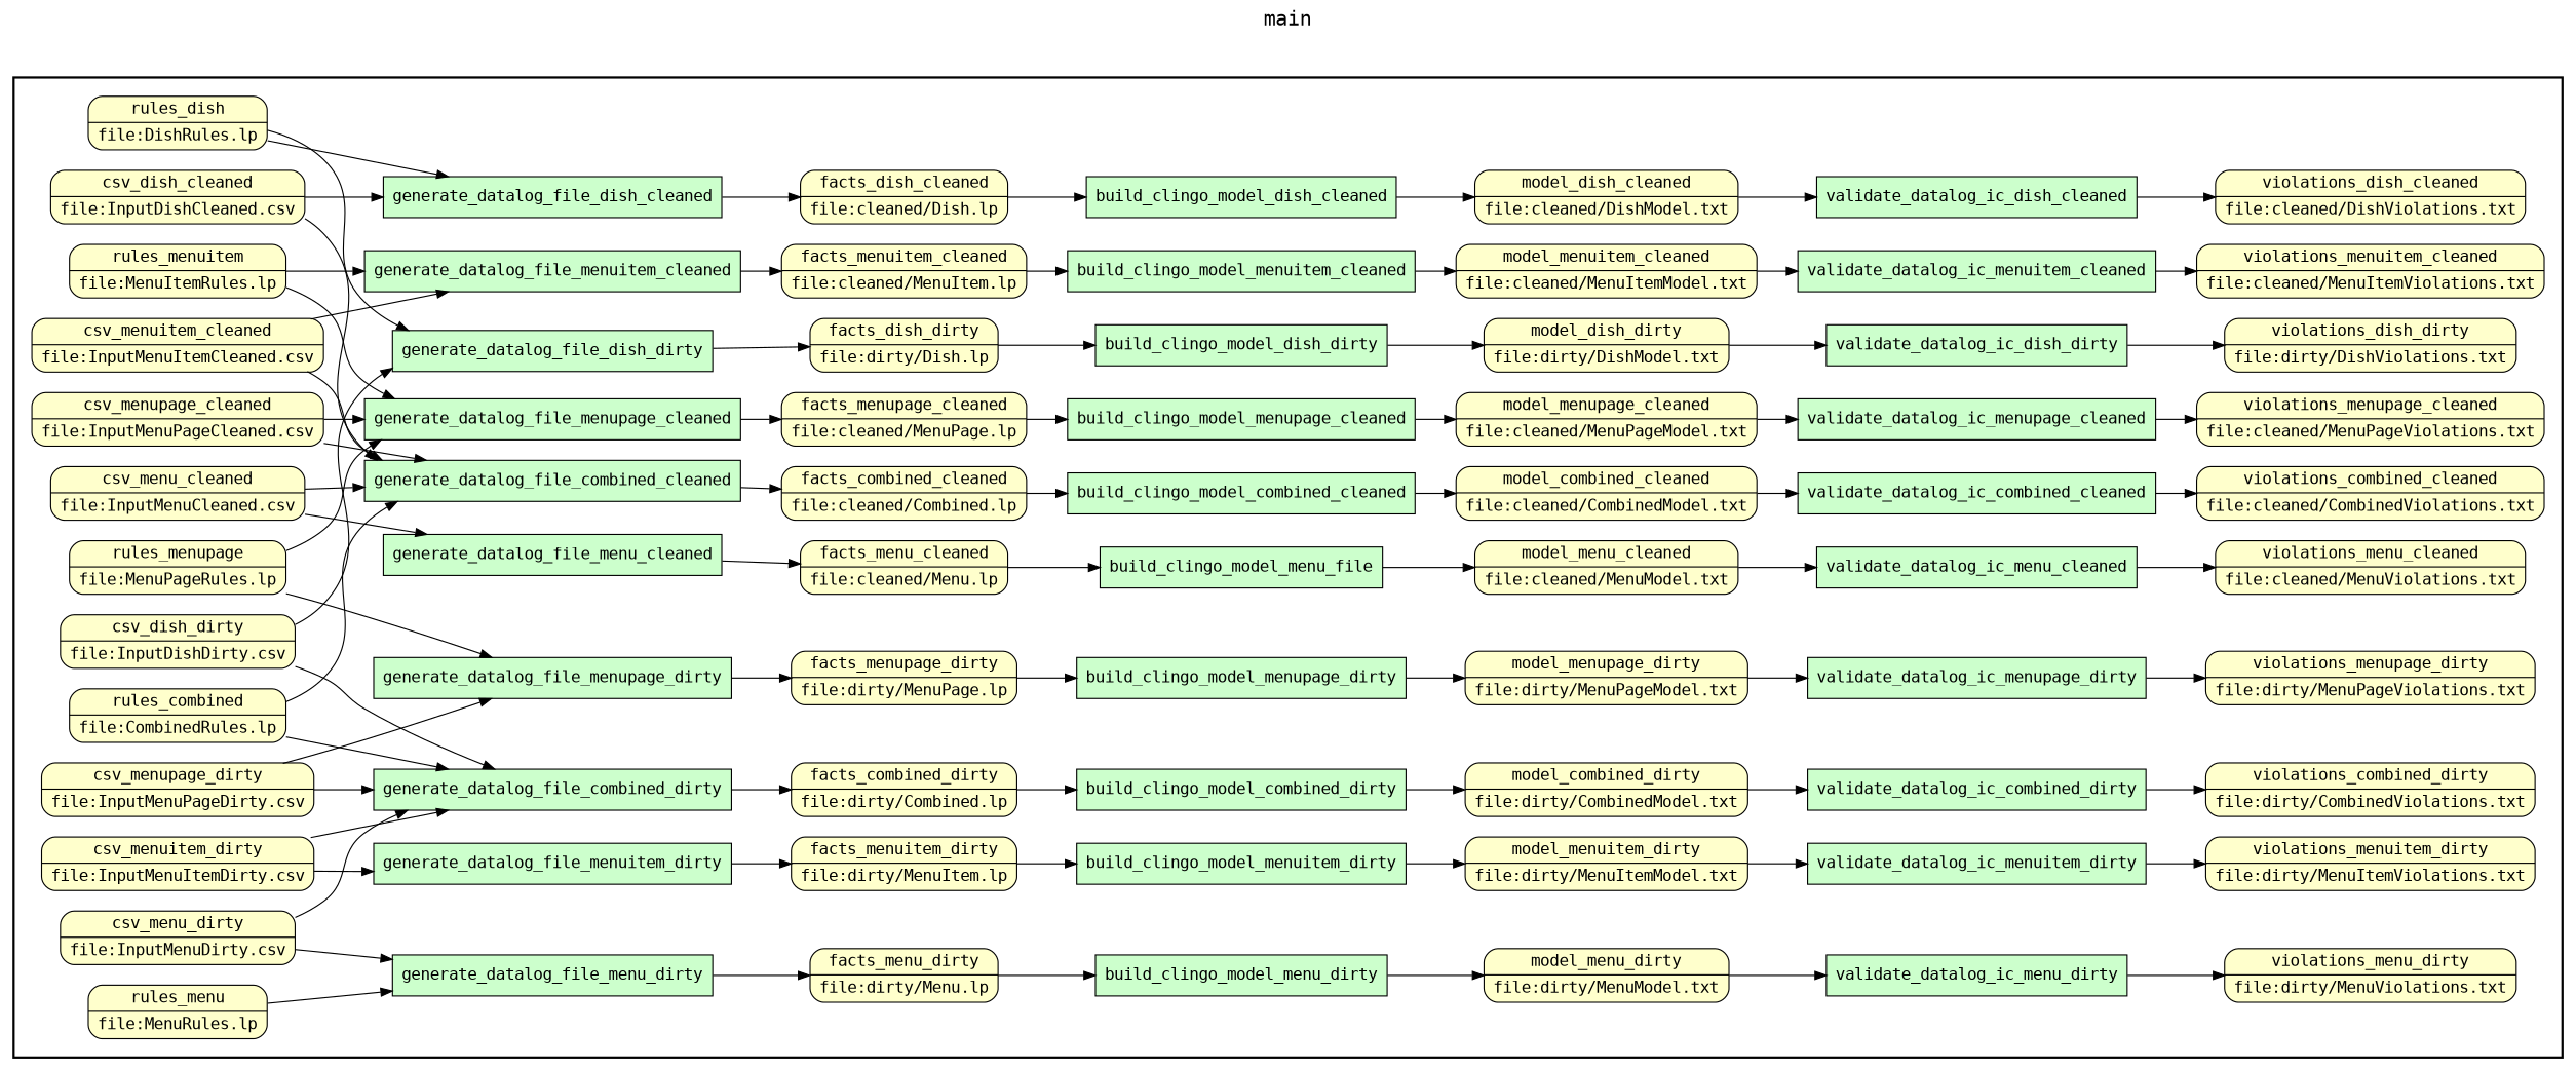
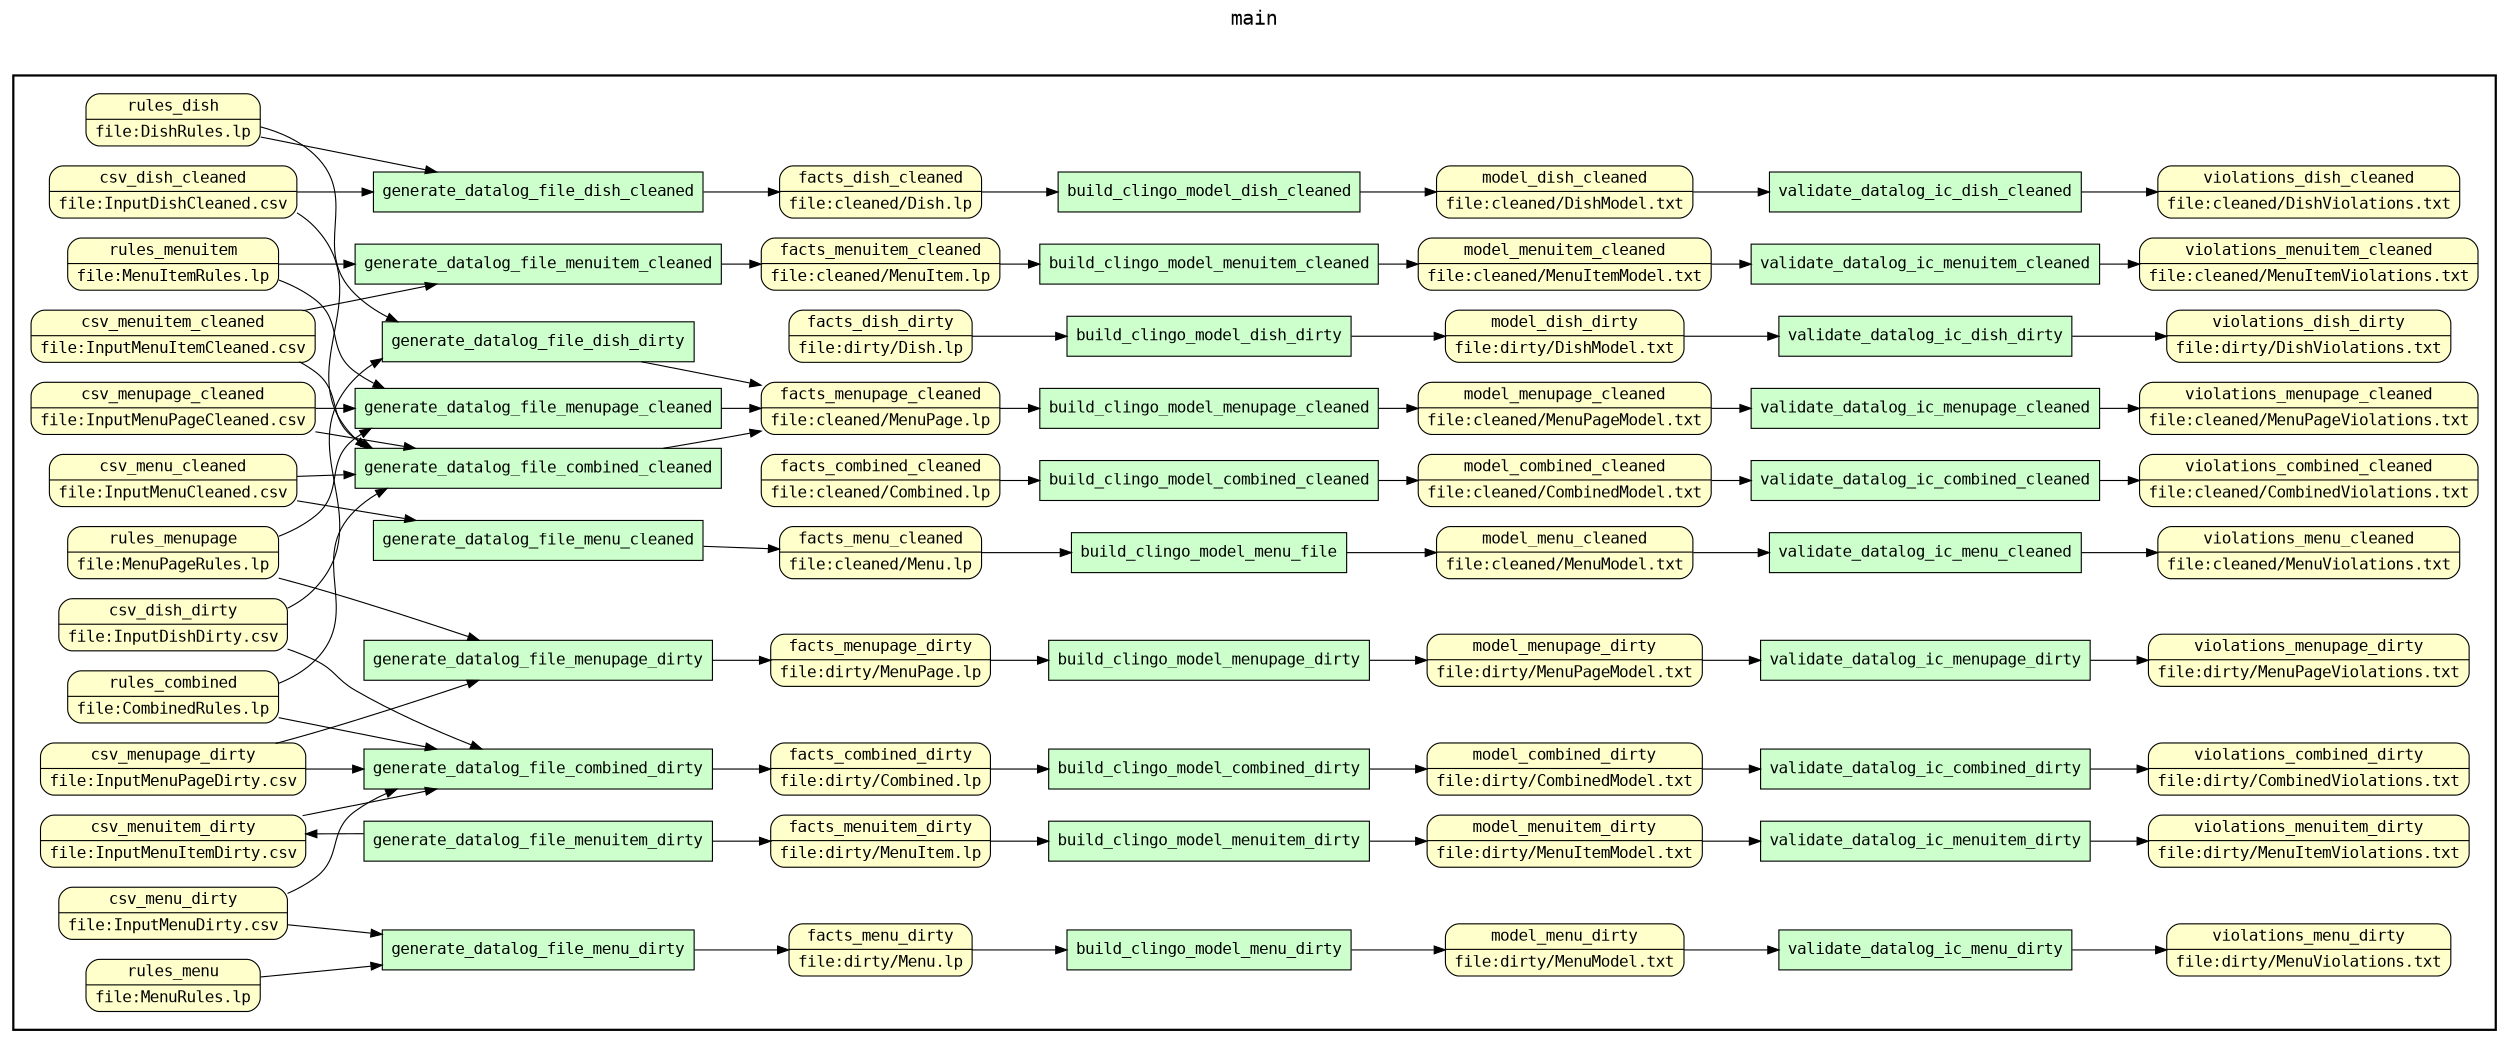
  digraph {
    fontname="DejaVu Sans Mono"
    fontsize=18
    label=main
    labelloc=t
    rankdir=LR
    node [fillcolor="#FFFFCC" fontname="DejaVu Sans Mono" peripheries=1 shape=record style="rounded,filled" rankdir=LR]
    edge [fontname="DejaVu Sans Mono"]
    generate_datalog_file_dish_cleaned [fillcolor="#CCFFCC" shape=box style=filled rankdir=""]
    n2 [label="{{<f0> facts_dish_cleaned |<f1> file\:cleaned/Dish.lp}}"]
    generate_datalog_file_dish_dirty [fillcolor="#CCFFCC" shape=box style=filled rankdir=""]
    n4 [label="{{<f0> facts_dish_dirty |<f1> file\:dirty/Dish.lp}}"]
    generate_datalog_file_menuitem_cleaned [fillcolor="#CCFFCC" shape=box style=filled rankdir=""]
    n6 [label="{{<f0> facts_menuitem_cleaned |<f1> file\:cleaned/MenuItem.lp}}"]
    generate_datalog_file_menuitem_dirty [fillcolor="#CCFFCC" shape=box style=filled rankdir=""]
    n8 [label="{{<f0> facts_menuitem_dirty |<f1> file\:dirty/MenuItem.lp}}"]
    generate_datalog_file_menupage_cleaned [fillcolor="#CCFFCC" shape=box style=filled rankdir=""]
    n10 [label="{{<f0> facts_menupage_cleaned |<f1> file\:cleaned/MenuPage.lp}}"]
    generate_datalog_file_menupage_dirty [fillcolor="#CCFFCC" shape=box style=filled rankdir=""]
    n12 [label="{{<f0> facts_menupage_dirty |<f1> file\:dirty/MenuPage.lp}}"]
    generate_datalog_file_menu_cleaned [fillcolor="#CCFFCC" shape=box style=filled rankdir=""]
    n14 [label="{{<f0> facts_menu_cleaned |<f1> file\:cleaned/Menu.lp}}"]
    generate_datalog_file_menu_dirty [fillcolor="#CCFFCC" shape=box style=filled rankdir=""]
    n16 [label="{{<f0> facts_menu_dirty |<f1> file\:dirty/Menu.lp}}"]
    generate_datalog_file_combined_cleaned [fillcolor="#CCFFCC" shape=box style=filled rankdir=""]
    n18 [label="{{<f0> facts_combined_cleaned |<f1> file\:cleaned/Combined.lp}}"]
    generate_datalog_file_combined_dirty [fillcolor="#CCFFCC" shape=box style=filled rankdir=""]
    n20 [label="{{<f0> facts_combined_dirty |<f1> file\:dirty/Combined.lp}}"]
    build_clingo_model_dish_cleaned [fillcolor="#CCFFCC" shape=box style=filled rankdir=""]
    n22 [label="{{<f0> model_dish_cleaned |<f1> file\:cleaned/DishModel.txt}}"]
    validate_datalog_ic_dish_cleaned [fillcolor="#CCFFCC" shape=box style=filled rankdir=""]
    n24 [label="{{<f0> violations_dish_cleaned |<f1> file\:cleaned/DishViolations.txt}}"]
    build_clingo_model_dish_dirty [fillcolor="#CCFFCC" shape=box style=filled rankdir=""]
    n26 [label="{{<f0> model_dish_dirty |<f1> file\:dirty/DishModel.txt}}"]
    validate_datalog_ic_dish_dirty [fillcolor="#CCFFCC" shape=box style=filled rankdir=""]
    n28 [label="{{<f0> violations_dish_dirty |<f1> file\:dirty/DishViolations.txt}}"]
    build_clingo_model_menuitem_cleaned [fillcolor="#CCFFCC" shape=box style=filled rankdir=""]
    n30 [label="{{<f0> model_menuitem_cleaned |<f1> file\:cleaned/MenuItemModel.txt}}"]
    validate_datalog_ic_menuitem_cleaned [fillcolor="#CCFFCC" shape=box style=filled rankdir=""]
    n32 [label="{{<f0> violations_menuitem_cleaned |<f1> file\:cleaned/MenuItemViolations.txt}}"]
    build_clingo_model_menuitem_dirty [fillcolor="#CCFFCC" shape=box style=filled rankdir=""]
    n34 [label="{{<f0> model_menuitem_dirty |<f1> file\:dirty/MenuItemModel.txt}}"]
    validate_datalog_ic_menuitem_dirty [fillcolor="#CCFFCC" shape=box style=filled rankdir=""]
    n36 [label="{{<f0> violations_menuitem_dirty |<f1> file\:dirty/MenuItemViolations.txt}}"]
    build_clingo_model_menupage_cleaned [fillcolor="#CCFFCC" shape=box style=filled rankdir=""]
    n38 [label="{{<f0> model_menupage_cleaned |<f1> file\:cleaned/MenuPageModel.txt}}"]
    validate_datalog_ic_menupage_cleaned [fillcolor="#CCFFCC" shape=box style=filled rankdir=""]
    n40 [label="{{<f0> violations_menupage_cleaned |<f1> file\:cleaned/MenuPageViolations.txt}}"]
    build_clingo_model_menupage_dirty [fillcolor="#CCFFCC" shape=box style=filled rankdir=""]
    n42 [label="{{<f0> model_menupage_dirty |<f1> file\:dirty/MenuPageModel.txt}}"]
    validate_datalog_ic_menupage_dirty [fillcolor="#CCFFCC" shape=box style=filled rankdir=""]
    n44 [label="{{<f0> violations_menupage_dirty |<f1> file\:dirty/MenuPageViolations.txt}}"]
    n45 [fillcolor="#CCFFCC" label=build_clingo_model_menu_file shape=box style=filled rankdir=""]
    n46 [label="{{<f0> model_menu_cleaned |<f1> file\:cleaned/MenuModel.txt}}"]
    validate_datalog_ic_menu_cleaned [fillcolor="#CCFFCC" shape=box style=filled rankdir=""]
    n48 [label="{{<f0> violations_menu_cleaned |<f1> file\:cleaned/MenuViolations.txt}}"]
    build_clingo_model_menu_dirty [fillcolor="#CCFFCC" shape=box style=filled rankdir=""]
    n50 [label="{{<f0> model_menu_dirty |<f1> file\:dirty/MenuModel.txt}}"]
    validate_datalog_ic_menu_dirty [fillcolor="#CCFFCC" shape=box style=filled rankdir=""]
    n52 [label="{{<f0> violations_menu_dirty |<f1> file\:dirty/MenuViolations.txt}}"]
    build_clingo_model_combined_cleaned [fillcolor="#CCFFCC" shape=box style=filled rankdir=""]
    n54 [label="{{<f0> model_combined_cleaned |<f1> file\:cleaned/CombinedModel.txt}}"]
    validate_datalog_ic_combined_cleaned [fillcolor="#CCFFCC" shape=box style=filled rankdir=""]
    n56 [label="{{<f0> violations_combined_cleaned |<f1> file\:cleaned/CombinedViolations.txt}}"]
    build_clingo_model_combined_dirty [fillcolor="#CCFFCC" shape=box style=filled rankdir=""]
    n58 [label="{{<f0> model_combined_dirty |<f1> file\:dirty/CombinedModel.txt}}"]
    validate_datalog_ic_combined_dirty [fillcolor="#CCFFCC" shape=box style=filled rankdir=""]
    n60 [label="{{<f0> violations_combined_dirty |<f1> file\:dirty/CombinedViolations.txt}}"]
    n61 [label="{{<f0> csv_dish_cleaned |<f1> file\:InputDishCleaned.csv}}"]
    n62 [label="{{<f0> rules_dish |<f1> file\:DishRules.lp}}"]
    n63 [label="{{<f0> csv_dish_dirty |<f1> file\:InputDishDirty.csv}}"]
    n64 [label="{{<f0> csv_menuitem_cleaned |<f1> file\:InputMenuItemCleaned.csv}}"]
    n65 [label="{{<f0> rules_menuitem |<f1> file\:MenuItemRules.lp}}"]
    n66 [label="{{<f0> csv_menuitem_dirty |<f1> file\:InputMenuItemDirty.csv}}"]
    n67 [label="{{<f0> csv_menupage_cleaned |<f1> file\:InputMenuPageCleaned.csv}}"]
    n68 [label="{{<f0> rules_menupage |<f1> file\:MenuPageRules.lp}}"]
    n69 [label="{{<f0> csv_menupage_dirty |<f1> file\:InputMenuPageDirty.csv}}"]
    n70 [label="{{<f0> csv_menu_cleaned |<f1> file\:InputMenuCleaned.csv}}"]
    n71 [label="{{<f0> rules_menu |<f1> file\:MenuRules.lp}}"]
    n72 [label="{{<f0> csv_menu_dirty |<f1> file\:InputMenuDirty.csv}}"]
    n73 [label="{{<f0> rules_combined |<f1> file\:CombinedRules.lp}}"]
    subgraph cluster_1 {
      color=black
      label=""
      penwidth=2
      subgraph cluster_2 {
        color=white
        label=""
        penwidth=2
        generate_datalog_file_dish_cleaned
        n2
        generate_datalog_file_dish_dirty
        n4
        generate_datalog_file_menuitem_cleaned
        n6
        generate_datalog_file_menuitem_dirty
        n8
        generate_datalog_file_menupage_cleaned
        n10
        generate_datalog_file_menupage_dirty
        n12
        generate_datalog_file_menu_cleaned
        n14
        generate_datalog_file_menu_dirty
        n16
        generate_datalog_file_combined_cleaned
        n18
        generate_datalog_file_combined_dirty
        n20
        build_clingo_model_dish_cleaned
        n22
        validate_datalog_ic_dish_cleaned
        n24
        build_clingo_model_dish_dirty
        n26
        validate_datalog_ic_dish_dirty
        n28
        build_clingo_model_menuitem_cleaned
        n30
        validate_datalog_ic_menuitem_cleaned
        n32
        build_clingo_model_menuitem_dirty
        n34
        validate_datalog_ic_menuitem_dirty
        n36
        build_clingo_model_menupage_cleaned
        n38
        validate_datalog_ic_menupage_cleaned
        n40
        build_clingo_model_menupage_dirty
        n42
        validate_datalog_ic_menupage_dirty
        n44
        n45
        n46
        validate_datalog_ic_menu_cleaned
        n48
        build_clingo_model_menu_dirty
        n50
        validate_datalog_ic_menu_dirty
        n52
        build_clingo_model_combined_cleaned
        n54
        validate_datalog_ic_combined_cleaned
        n56
        build_clingo_model_combined_dirty
        n58
        validate_datalog_ic_combined_dirty
        n60
        n61
        n62
        n63
        n64
        n65
        n66
        n67
        n68
        n69
        n70
        n71
        n72
        n73
      }
    }
    generate_datalog_file_dish_cleaned -> n2
    n2 -> build_clingo_model_dish_cleaned
-   generate_datalog_file_dish_dirty -> n4
+   generate_datalog_file_dish_dirty -> n10
    n4 -> build_clingo_model_dish_dirty
    generate_datalog_file_menuitem_cleaned -> n6
    n6 -> build_clingo_model_menuitem_cleaned
    generate_datalog_file_menuitem_dirty -> n8
    n8 -> build_clingo_model_menuitem_dirty
    generate_datalog_file_menupage_cleaned -> n10
    n10 -> build_clingo_model_menupage_cleaned
    generate_datalog_file_menupage_dirty -> n12
    n12 -> build_clingo_model_menupage_dirty
    generate_datalog_file_menu_cleaned -> n14
    n14 -> n45
    generate_datalog_file_menu_dirty -> n16
    n16 -> build_clingo_model_menu_dirty
-   generate_datalog_file_combined_cleaned -> n18
+   generate_datalog_file_combined_cleaned -> n10
    n18 -> build_clingo_model_combined_cleaned
    generate_datalog_file_combined_dirty -> n20
    n20 -> build_clingo_model_combined_dirty
    build_clingo_model_dish_cleaned -> n22
    n22 -> validate_datalog_ic_dish_cleaned
    validate_datalog_ic_dish_cleaned -> n24
    build_clingo_model_dish_dirty -> n26
    n26 -> validate_datalog_ic_dish_dirty
    validate_datalog_ic_dish_dirty -> n28
    build_clingo_model_menuitem_cleaned -> n30
    n30 -> validate_datalog_ic_menuitem_cleaned
    validate_datalog_ic_menuitem_cleaned -> n32
    build_clingo_model_menuitem_dirty -> n34
    n34 -> validate_datalog_ic_menuitem_dirty
    validate_datalog_ic_menuitem_dirty -> n36
    build_clingo_model_menupage_cleaned -> n38
    n38 -> validate_datalog_ic_menupage_cleaned
    validate_datalog_ic_menupage_cleaned -> n40
    build_clingo_model_menupage_dirty -> n42
    n42 -> validate_datalog_ic_menupage_dirty
    validate_datalog_ic_menupage_dirty -> n44
    n45 -> n46
    n46 -> validate_datalog_ic_menu_cleaned
    validate_datalog_ic_menu_cleaned -> n48
    build_clingo_model_menu_dirty -> n50
    n50 -> validate_datalog_ic_menu_dirty
    validate_datalog_ic_menu_dirty -> n52
    build_clingo_model_combined_cleaned -> n54
    n54 -> validate_datalog_ic_combined_cleaned
    validate_datalog_ic_combined_cleaned -> n56
    build_clingo_model_combined_dirty -> n58
    n58 -> validate_datalog_ic_combined_dirty
    validate_datalog_ic_combined_dirty -> n60
    n61 -> generate_datalog_file_dish_cleaned
    n61 -> generate_datalog_file_combined_cleaned
    n62 -> generate_datalog_file_dish_cleaned
    n62 -> generate_datalog_file_dish_dirty
    n63 -> generate_datalog_file_dish_dirty
    n63 -> generate_datalog_file_combined_dirty
    n64 -> generate_datalog_file_menuitem_cleaned
    n64 -> generate_datalog_file_combined_cleaned
    n65 -> generate_datalog_file_menuitem_cleaned
    n65 -> generate_datalog_file_menupage_cleaned
-   n66 -> generate_datalog_file_menuitem_dirty
+   generate_datalog_file_menuitem_dirty -> n66
    n66 -> generate_datalog_file_combined_dirty
    n67 -> generate_datalog_file_menupage_cleaned
    n67 -> generate_datalog_file_combined_cleaned
    n68 -> generate_datalog_file_menupage_cleaned
    n68 -> generate_datalog_file_menupage_dirty
    n69 -> generate_datalog_file_menupage_dirty
    n69 -> generate_datalog_file_combined_dirty
    n70 -> generate_datalog_file_menu_cleaned
    n70 -> generate_datalog_file_combined_cleaned
    n71 -> generate_datalog_file_menu_dirty
    n72 -> generate_datalog_file_menu_dirty
    n72 -> generate_datalog_file_combined_dirty
    n73 -> generate_datalog_file_combined_cleaned
    n73 -> generate_datalog_file_combined_dirty
  }
